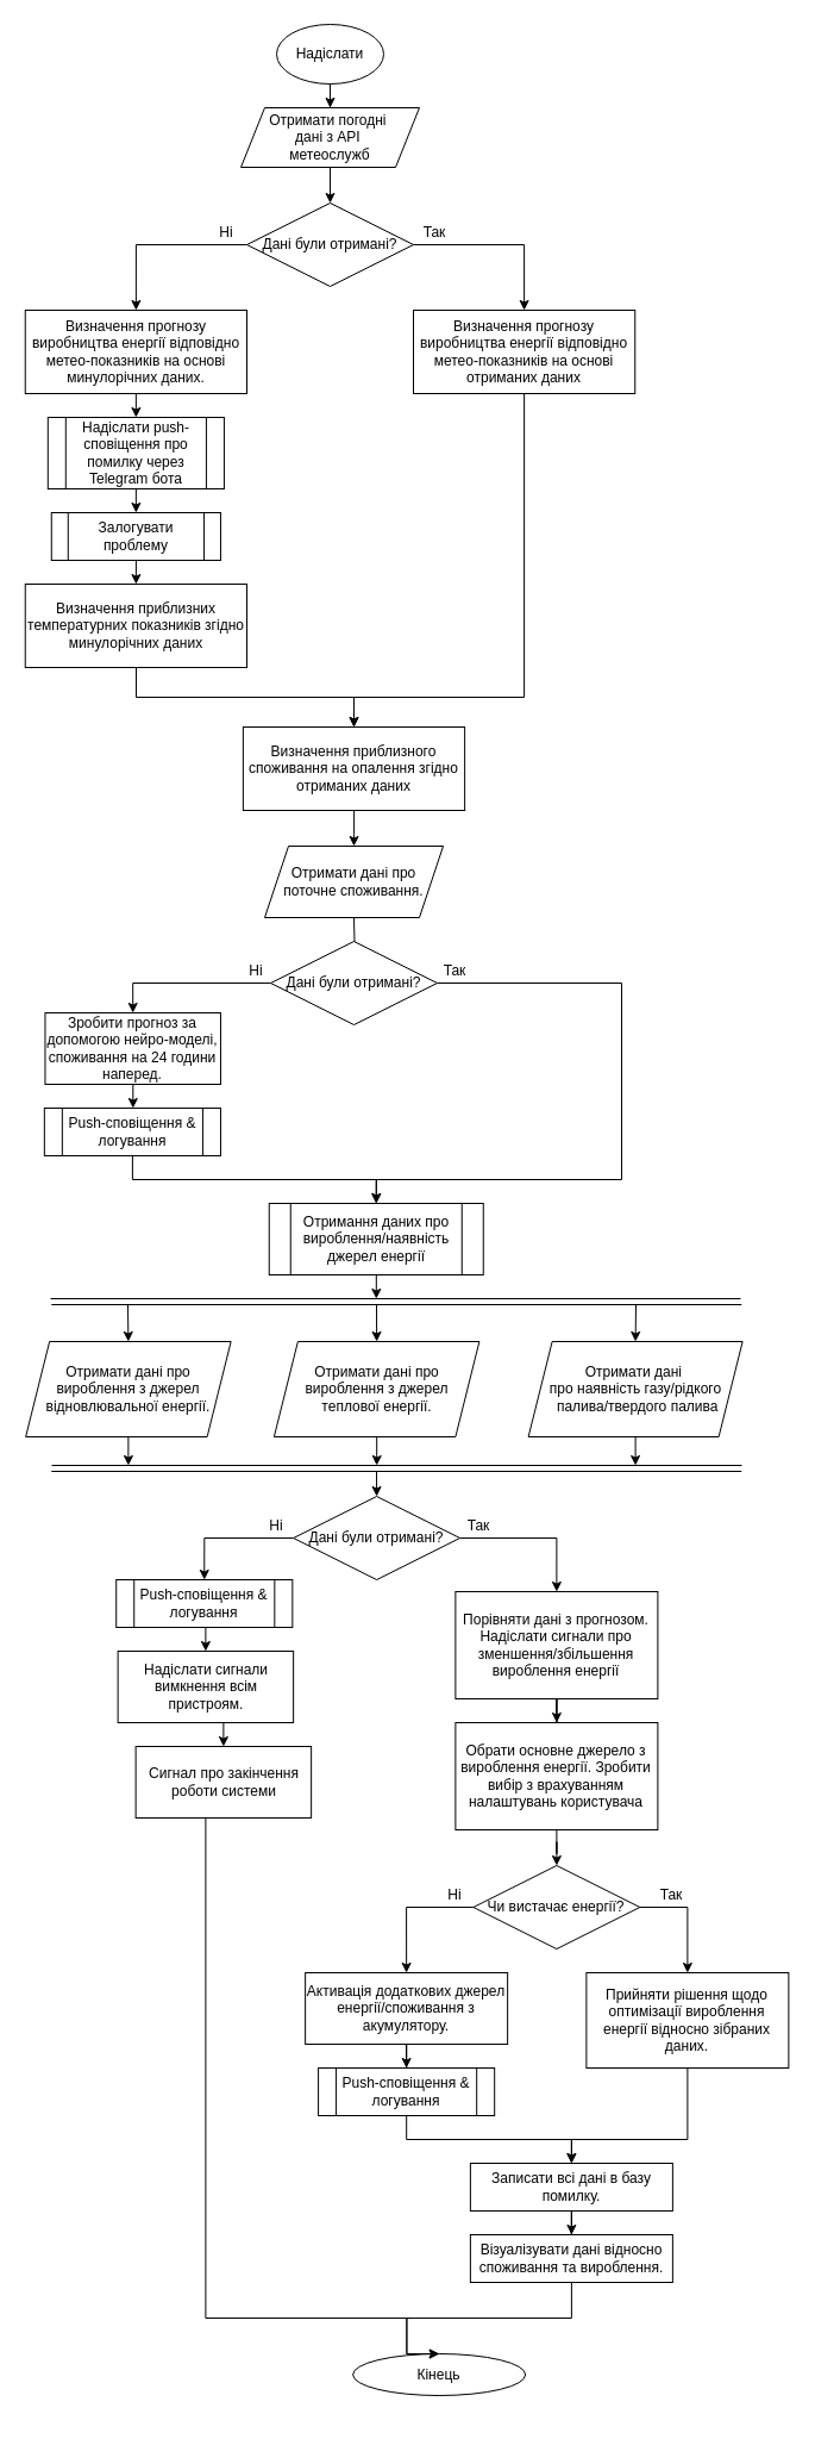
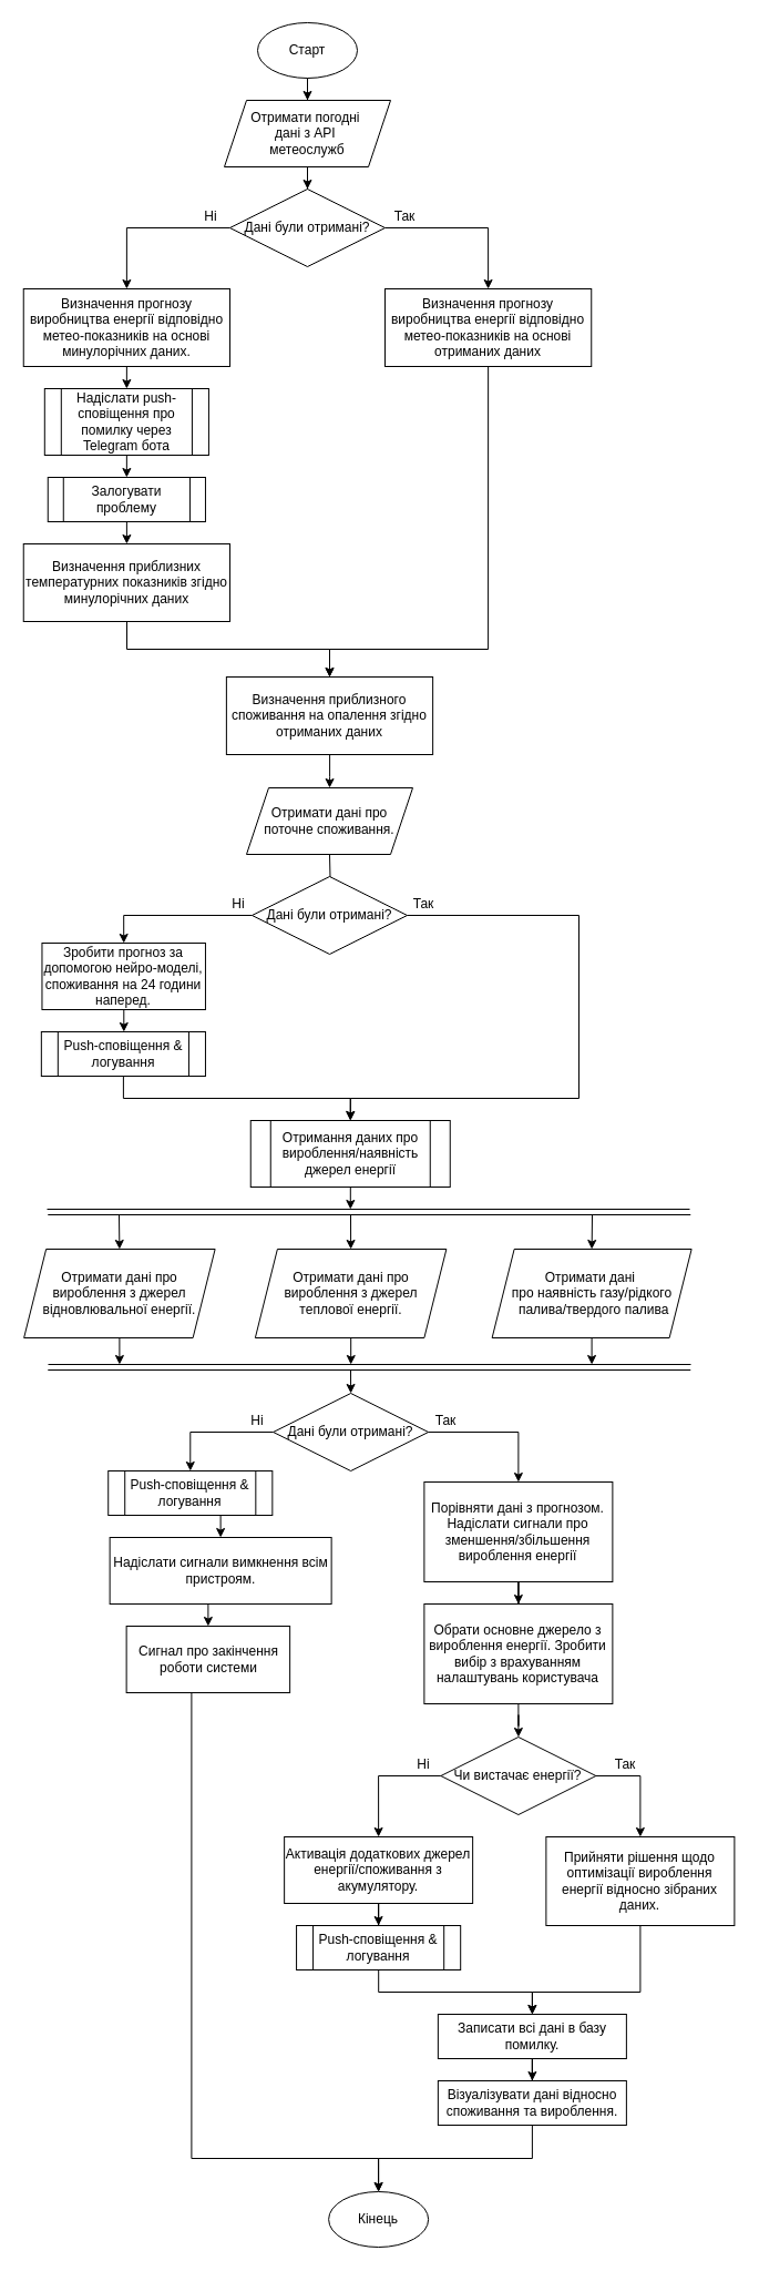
  <mxCell id="0" />
  <mxCell id="1" parent="0" />
  <mxCell id="2" style="edgeStyle=orthogonalEdgeStyle;rounded=0;orthogonalLoop=1;jettySize=auto;html=1;entryX=0.5;entryY=0;entryDx=0;entryDy=0;" parent="1" source="3" target="30" edge="1"><mxGeometry relative="1" as="geometry" /></mxCell>
- <mxCell id="3" value="Надіслати" style="ellipse;whiteSpace=wrap;html=1;" parent="1" vertex="1"><mxGeometry x="232" y="20" width="90" height="50" as="geometry" /></mxCell>
- <mxCell id="4" value="Кінець" style="ellipse;whiteSpace=wrap;html=1;" parent="1" vertex="1"><mxGeometry x="296.13" y="1976" width="145" height="35" as="geometry" /></mxCell>
+ <mxCell id="3" value="Старт" style="ellipse;whiteSpace=wrap;html=1;" parent="1" vertex="1"><mxGeometry x="232" y="20" width="90" height="50" as="geometry" /></mxCell>
+ <mxCell id="4" value="Кінець" style="ellipse;whiteSpace=wrap;html=1;" parent="1" vertex="1"><mxGeometry x="296.13" y="1976" width="90" height="50" as="geometry" /></mxCell>
  <mxCell id="5" style="edgeStyle=orthogonalEdgeStyle;rounded=0;orthogonalLoop=1;jettySize=auto;html=1;entryX=0.5;entryY=0;entryDx=0;entryDy=0;exitX=0;exitY=0.5;exitDx=0;exitDy=0;" parent="1" source="7" target="9" edge="1"><mxGeometry relative="1" as="geometry" /></mxCell>
  <mxCell id="6" style="edgeStyle=orthogonalEdgeStyle;rounded=0;orthogonalLoop=1;jettySize=auto;html=1;entryX=0.5;entryY=0;entryDx=0;entryDy=0;exitX=1;exitY=0.5;exitDx=0;exitDy=0;" parent="1" source="7" target="12" edge="1"><mxGeometry relative="1" as="geometry" /></mxCell>
  <mxCell id="7" value="Дані були отримані?" style="rhombus;whiteSpace=wrap;html=1;" parent="1" vertex="1"><mxGeometry x="207" y="170" width="140" height="70" as="geometry" /></mxCell>
  <mxCell id="8" style="edgeStyle=orthogonalEdgeStyle;rounded=0;orthogonalLoop=1;jettySize=auto;html=1;exitX=0.5;exitY=1;exitDx=0;exitDy=0;entryX=0.5;entryY=0;entryDx=0;entryDy=0;" parent="1" source="9" target="15" edge="1"><mxGeometry relative="1" as="geometry" /></mxCell>
  <mxCell id="9" value="Визначення прогнозу виробництва енергії відповідно метео-показників на основі минулорічних даних." style="rounded=0;whiteSpace=wrap;html=1;" parent="1" vertex="1"><mxGeometry x="20.75" y="260" width="186.25" height="70" as="geometry" /></mxCell>
  <mxCell id="10" value="Ні" style="text;html=1;align=center;verticalAlign=middle;whiteSpace=wrap;rounded=0;" parent="1" vertex="1"><mxGeometry x="159.5" y="180" width="60" height="30" as="geometry" /></mxCell>
  <mxCell id="11" style="edgeStyle=orthogonalEdgeStyle;rounded=0;orthogonalLoop=1;jettySize=auto;html=1;entryX=0.5;entryY=0;entryDx=0;entryDy=0;exitX=0.5;exitY=1;exitDx=0;exitDy=0;" parent="1" source="12" target="72" edge="1"><mxGeometry relative="1" as="geometry"><mxPoint x="440.139" y="335" as="sourcePoint" /><mxPoint x="297.005" y="615" as="targetPoint" /><Array as="points"><mxPoint x="440" y="585" /><mxPoint x="297" y="585" /></Array></mxGeometry></mxCell>
  <mxCell id="12" value="Визначення прогнозу виробництва енергії відповідно метео-показників на основі отриманих даних" style="rounded=0;whiteSpace=wrap;html=1;" parent="1" vertex="1"><mxGeometry x="347" y="260" width="186.25" height="70" as="geometry" /></mxCell>
  <mxCell id="13" value="Так" style="text;html=1;align=center;verticalAlign=middle;whiteSpace=wrap;rounded=0;" parent="1" vertex="1"><mxGeometry x="334.5" y="180" width="60" height="30" as="geometry" /></mxCell>
  <mxCell id="14" style="edgeStyle=orthogonalEdgeStyle;rounded=0;orthogonalLoop=1;jettySize=auto;html=1;exitX=0.5;exitY=1;exitDx=0;exitDy=0;entryX=0.5;entryY=0;entryDx=0;entryDy=0;" parent="1" source="15" target="17" edge="1"><mxGeometry relative="1" as="geometry" /></mxCell>
  <mxCell id="15" value="Надіслати push-сповіщення про помилку через Telegram бота" style="shape=process;whiteSpace=wrap;html=1;backgroundOutline=1;" parent="1" vertex="1"><mxGeometry x="39.81" y="350" width="148.12" height="60" as="geometry" /></mxCell>
  <mxCell id="16" style="edgeStyle=orthogonalEdgeStyle;rounded=0;orthogonalLoop=1;jettySize=auto;html=1;entryX=0.5;entryY=0;entryDx=0;entryDy=0;" parent="1" source="17" target="19" edge="1"><mxGeometry relative="1" as="geometry" /></mxCell>
  <mxCell id="17" value="Залогувати проблему" style="shape=process;whiteSpace=wrap;html=1;backgroundOutline=1;" parent="1" vertex="1"><mxGeometry x="42.77" y="430" width="142.19" height="40" as="geometry" /></mxCell>
  <mxCell id="18" style="edgeStyle=orthogonalEdgeStyle;rounded=0;orthogonalLoop=1;jettySize=auto;html=1;entryX=0.5;entryY=0;entryDx=0;entryDy=0;" parent="1" source="19" target="72" edge="1"><mxGeometry relative="1" as="geometry" /></mxCell>
  <mxCell id="19" value="Визначення приблизних температурних показників згідно минулорічних даних" style="rounded=0;whiteSpace=wrap;html=1;" parent="1" vertex="1"><mxGeometry x="20.75" y="490" width="186.25" height="70" as="geometry" /></mxCell>
  <mxCell id="20" style="edgeStyle=orthogonalEdgeStyle;rounded=0;orthogonalLoop=1;jettySize=auto;html=1;" parent="1" target="25" edge="1"><mxGeometry relative="1" as="geometry"><mxPoint x="297" y="770" as="sourcePoint" /></mxGeometry></mxCell>
  <mxCell id="21" style="edgeStyle=orthogonalEdgeStyle;rounded=0;orthogonalLoop=1;jettySize=auto;html=1;entryX=0.5;entryY=0;entryDx=0;entryDy=0;" parent="1" source="22" target="27" edge="1"><mxGeometry relative="1" as="geometry" /></mxCell>
  <mxCell id="22" value="Зробити прогноз за допомогою нейро-моделі, споживання на 24 години наперед." style="rounded=0;whiteSpace=wrap;html=1;" parent="1" vertex="1"><mxGeometry x="37.46" y="850" width="147.5" height="60" as="geometry" /></mxCell>
  <mxCell id="23" style="edgeStyle=orthogonalEdgeStyle;rounded=0;orthogonalLoop=1;jettySize=auto;html=1;entryX=0.5;entryY=0;entryDx=0;entryDy=0;" parent="1" source="25" target="22" edge="1"><mxGeometry relative="1" as="geometry" /></mxCell>
  <mxCell id="24" style="edgeStyle=orthogonalEdgeStyle;rounded=0;orthogonalLoop=1;jettySize=auto;html=1;entryX=0.5;entryY=0;entryDx=0;entryDy=0;exitX=1;exitY=0.5;exitDx=0;exitDy=0;" parent="1" source="25" target="39" edge="1"><mxGeometry relative="1" as="geometry"><Array as="points"><mxPoint x="522" y="825" /><mxPoint x="522" y="990" /><mxPoint x="316" y="990" /></Array></mxGeometry></mxCell>
  <mxCell id="25" value="Дані були отримані?" style="rhombus;whiteSpace=wrap;html=1;" parent="1" vertex="1"><mxGeometry x="227" y="790" width="140" height="70" as="geometry" /></mxCell>
  <mxCell id="26" style="edgeStyle=orthogonalEdgeStyle;rounded=0;orthogonalLoop=1;jettySize=auto;html=1;entryX=0.5;entryY=0;entryDx=0;entryDy=0;exitX=0.5;exitY=1;exitDx=0;exitDy=0;" parent="1" source="27" target="39" edge="1"><mxGeometry relative="1" as="geometry" /></mxCell>
  <mxCell id="27" value="Push-сповіщення &amp;amp; логування" style="shape=process;whiteSpace=wrap;html=1;backgroundOutline=1;" parent="1" vertex="1"><mxGeometry x="36.84" y="930" width="148.12" height="40" as="geometry" /></mxCell>
  <mxCell id="28" value="Ні" style="text;html=1;align=center;verticalAlign=middle;whiteSpace=wrap;rounded=0;" parent="1" vertex="1"><mxGeometry x="184.96" y="800" width="60" height="30" as="geometry" /></mxCell>
  <mxCell id="29" style="edgeStyle=orthogonalEdgeStyle;rounded=0;orthogonalLoop=1;jettySize=auto;html=1;" parent="1" source="30" target="7" edge="1"><mxGeometry relative="1" as="geometry" /></mxCell>
- <mxCell id="30" value="Отримати погодні&amp;nbsp;&lt;div&gt;дані з API&amp;nbsp;&lt;/div&gt;&lt;div&gt;метеослужб&lt;/div&gt;" style="shape=parallelogram;perimeter=parallelogramPerimeter;whiteSpace=wrap;html=1;fixedSize=1;" parent="1" vertex="1"><mxGeometry x="202" y="90" width="150" height="50" as="geometry" /></mxCell>
+ <mxCell id="30" value="Отримати погодні&amp;nbsp;&lt;div&gt;дані з API&amp;nbsp;&lt;/div&gt;&lt;div&gt;метеослужб&lt;/div&gt;" style="shape=parallelogram;perimeter=parallelogramPerimeter;whiteSpace=wrap;html=1;fixedSize=1;" parent="1" vertex="1"><mxGeometry x="202" y="90" width="150" height="60" as="geometry" /></mxCell>
  <mxCell id="31" value="Отримати дані про поточне споживання." style="shape=parallelogram;perimeter=parallelogramPerimeter;whiteSpace=wrap;html=1;fixedSize=1;" parent="1" vertex="1"><mxGeometry x="222" y="710" width="150" height="60" as="geometry" /></mxCell>
  <mxCell id="32" style="edgeStyle=orthogonalEdgeStyle;rounded=0;orthogonalLoop=1;jettySize=auto;html=1;" edge="1" parent="1" source="33"><mxGeometry relative="1" as="geometry"><mxPoint x="107.38" y="1230" as="targetPoint" /></mxGeometry></mxCell>
  <mxCell id="33" value="Отримати дані про вироблення з джерел відновлювальної енергії." style="shape=parallelogram;perimeter=parallelogramPerimeter;whiteSpace=wrap;html=1;fixedSize=1;" parent="1" vertex="1"><mxGeometry x="21.13" y="1126" width="172.5" height="80" as="geometry" /></mxCell>
  <mxCell id="34" style="edgeStyle=orthogonalEdgeStyle;rounded=0;orthogonalLoop=1;jettySize=auto;html=1;" edge="1" parent="1" source="35"><mxGeometry relative="1" as="geometry"><mxPoint x="316.13" y="1230" as="targetPoint" /></mxGeometry></mxCell>
  <mxCell id="35" value="Отримати дані про вироблення з джерел теплової енергії." style="shape=parallelogram;perimeter=parallelogramPerimeter;whiteSpace=wrap;html=1;fixedSize=1;" parent="1" vertex="1"><mxGeometry x="229.88" y="1126" width="172.5" height="80" as="geometry" /></mxCell>
  <mxCell id="36" style="edgeStyle=orthogonalEdgeStyle;rounded=0;orthogonalLoop=1;jettySize=auto;html=1;" edge="1" parent="1" source="37"><mxGeometry relative="1" as="geometry"><mxPoint x="533.63" y="1230" as="targetPoint" /></mxGeometry></mxCell>
  <mxCell id="37" value="Отримати дані&amp;nbsp;&lt;div&gt;про наявність газу/рідкого&lt;div&gt;&amp;nbsp;палива/твердого палива&lt;/div&gt;&lt;/div&gt;" style="shape=parallelogram;perimeter=parallelogramPerimeter;whiteSpace=wrap;html=1;fixedSize=1;" parent="1" vertex="1"><mxGeometry x="443.63" y="1126" width="180" height="80" as="geometry" /></mxCell>
  <mxCell id="38" style="edgeStyle=orthogonalEdgeStyle;rounded=0;orthogonalLoop=1;jettySize=auto;html=1;" edge="1" parent="1" source="39"><mxGeometry relative="1" as="geometry"><mxPoint x="315.75" y="1090" as="targetPoint" /></mxGeometry></mxCell>
  <mxCell id="39" value="Отримання даних про вироблення/наявність джерел енергії" style="shape=process;whiteSpace=wrap;html=1;backgroundOutline=1;" parent="1" vertex="1"><mxGeometry x="225.75" y="1010" width="180" height="60" as="geometry" /></mxCell>
  <mxCell id="40" value="Так" style="text;html=1;align=center;verticalAlign=middle;whiteSpace=wrap;rounded=0;" parent="1" vertex="1"><mxGeometry x="352" y="800" width="60" height="30" as="geometry" /></mxCell>
  <mxCell id="41" style="edgeStyle=orthogonalEdgeStyle;rounded=0;orthogonalLoop=1;jettySize=auto;html=1;exitX=0;exitY=0.5;exitDx=0;exitDy=0;entryX=0.5;entryY=0;entryDx=0;entryDy=0;" parent="1" source="43" target="47" edge="1"><mxGeometry relative="1" as="geometry" /></mxCell>
  <mxCell id="42" style="edgeStyle=orthogonalEdgeStyle;rounded=0;orthogonalLoop=1;jettySize=auto;html=1;entryX=0.5;entryY=0;entryDx=0;entryDy=0;exitX=1;exitY=0.5;exitDx=0;exitDy=0;" parent="1" source="43" target="52" edge="1"><mxGeometry relative="1" as="geometry" /></mxCell>
  <mxCell id="43" value="Дані були отримані?" style="rhombus;whiteSpace=wrap;html=1;" parent="1" vertex="1"><mxGeometry x="246.13" y="1256" width="140" height="70" as="geometry" /></mxCell>
  <mxCell id="44" style="edgeStyle=orthogonalEdgeStyle;rounded=0;orthogonalLoop=1;jettySize=auto;html=1;exitX=0.5;exitY=1;exitDx=0;exitDy=0;entryX=0.5;entryY=0;entryDx=0;entryDy=0;" parent="1" source="45" target="49" edge="1"><mxGeometry relative="1" as="geometry" /></mxCell>
- <mxCell id="45" value="Надіслати сигнали вимкнення всім пристроям." style="rounded=0;whiteSpace=wrap;html=1;" parent="1" vertex="1"><mxGeometry x="98.63" y="1386" width="147.5" height="60" as="geometry" /></mxCell>
+ <mxCell id="45" value="Надіслати сигнали вимкнення всім пристроям." style="rounded=0;whiteSpace=wrap;html=1;" parent="1" vertex="1"><mxGeometry x="98.63" y="1386" width="200" height="60" as="geometry" /></mxCell>
  <mxCell id="46" style="edgeStyle=orthogonalEdgeStyle;rounded=0;orthogonalLoop=1;jettySize=auto;html=1;exitX=0.5;exitY=1;exitDx=0;exitDy=0;entryX=0.5;entryY=0;entryDx=0;entryDy=0;" parent="1" source="47" target="45" edge="1"><mxGeometry relative="1" as="geometry" /></mxCell>
  <mxCell id="47" value="Push-сповіщення &amp;amp; логування" style="shape=process;whiteSpace=wrap;html=1;backgroundOutline=1;" parent="1" vertex="1"><mxGeometry x="97.22" y="1326" width="148.12" height="40" as="geometry" /></mxCell>
  <mxCell id="48" style="edgeStyle=orthogonalEdgeStyle;rounded=0;orthogonalLoop=1;jettySize=auto;html=1;entryX=0.5;entryY=0;entryDx=0;entryDy=0;" parent="1" source="49" target="4" edge="1"><mxGeometry relative="1" as="geometry"><Array as="points"><mxPoint x="172.38" y="1946" /><mxPoint x="341.38" y="1946" /></Array></mxGeometry></mxCell>
  <mxCell id="49" value="Сигнал про закінчення роботи системи" style="rounded=0;whiteSpace=wrap;html=1;" parent="1" vertex="1"><mxGeometry x="113.63" y="1466" width="147.5" height="60" as="geometry" /></mxCell>
  <mxCell id="50" value="Ні" style="text;html=1;align=center;verticalAlign=middle;whiteSpace=wrap;rounded=0;" parent="1" vertex="1"><mxGeometry x="202.38" y="1266" width="60" height="30" as="geometry" /></mxCell>
  <mxCell id="51" style="edgeStyle=orthogonalEdgeStyle;rounded=0;orthogonalLoop=1;jettySize=auto;html=1;entryX=0.5;entryY=0;entryDx=0;entryDy=0;" parent="1" source="52" target="55" edge="1"><mxGeometry relative="1" as="geometry" /></mxCell>
  <mxCell id="52" value="Порівняти дані з прогнозом. Надіслати сигнали про зменшення/збільшення вироблення енергії" style="rounded=0;whiteSpace=wrap;html=1;" parent="1" vertex="1"><mxGeometry x="382.38" y="1336" width="170" height="90" as="geometry" /></mxCell>
  <mxCell id="53" value="Так" style="text;html=1;align=center;verticalAlign=middle;whiteSpace=wrap;rounded=0;" parent="1" vertex="1"><mxGeometry x="372.38" y="1266" width="60" height="30" as="geometry" /></mxCell>
  <mxCell id="54" style="edgeStyle=orthogonalEdgeStyle;rounded=0;orthogonalLoop=1;jettySize=auto;html=1;" parent="1" source="55" target="58" edge="1"><mxGeometry relative="1" as="geometry" /></mxCell>
  <mxCell id="55" value="Обрати основне джерело з вироблення енергії. Зробити вибір з врахуванням налаштувань користувача" style="rounded=0;whiteSpace=wrap;html=1;" parent="1" vertex="1"><mxGeometry x="382.38" y="1446" width="170" height="90" as="geometry" /></mxCell>
  <mxCell id="56" style="edgeStyle=orthogonalEdgeStyle;rounded=0;orthogonalLoop=1;jettySize=auto;html=1;exitX=0;exitY=0.5;exitDx=0;exitDy=0;entryX=0.5;entryY=0;entryDx=0;entryDy=0;" parent="1" source="58" target="60" edge="1"><mxGeometry relative="1" as="geometry" /></mxCell>
  <mxCell id="57" style="edgeStyle=orthogonalEdgeStyle;rounded=0;orthogonalLoop=1;jettySize=auto;html=1;entryX=0.5;entryY=0;entryDx=0;entryDy=0;exitX=1;exitY=0.5;exitDx=0;exitDy=0;" parent="1" source="58" target="70" edge="1"><mxGeometry relative="1" as="geometry" /></mxCell>
  <mxCell id="58" value="Чи вистачає енергії?" style="rhombus;whiteSpace=wrap;html=1;" parent="1" vertex="1"><mxGeometry x="397.38" y="1566" width="140" height="70" as="geometry" /></mxCell>
  <mxCell id="59" style="edgeStyle=orthogonalEdgeStyle;rounded=0;orthogonalLoop=1;jettySize=auto;html=1;entryX=0.5;entryY=0;entryDx=0;entryDy=0;" parent="1" source="60" target="63" edge="1"><mxGeometry relative="1" as="geometry" /></mxCell>
  <mxCell id="60" value="Активація додаткових джерел енергії/споживання з акумулятору." style="rounded=0;whiteSpace=wrap;html=1;" parent="1" vertex="1"><mxGeometry x="256.13" y="1656" width="170" height="60" as="geometry" /></mxCell>
  <mxCell id="61" value="Ні" style="text;html=1;align=center;verticalAlign=middle;whiteSpace=wrap;rounded=0;" parent="1" vertex="1"><mxGeometry x="352.38" y="1576" width="60" height="30" as="geometry" /></mxCell>
  <mxCell id="62" style="edgeStyle=orthogonalEdgeStyle;rounded=0;orthogonalLoop=1;jettySize=auto;html=1;entryX=0.5;entryY=0;entryDx=0;entryDy=0;" parent="1" source="63" target="65" edge="1"><mxGeometry relative="1" as="geometry" /></mxCell>
  <mxCell id="63" value="Push-сповіщення &amp;amp; логування" style="shape=process;whiteSpace=wrap;html=1;backgroundOutline=1;" parent="1" vertex="1"><mxGeometry x="267.07" y="1736" width="148.12" height="40" as="geometry" /></mxCell>
  <mxCell id="64" style="edgeStyle=orthogonalEdgeStyle;rounded=0;orthogonalLoop=1;jettySize=auto;html=1;entryX=0.5;entryY=0;entryDx=0;entryDy=0;entryPerimeter=0;" parent="1" source="65" target="68" edge="1"><mxGeometry relative="1" as="geometry" /></mxCell>
  <mxCell id="65" value="Записати всі дані в базу помилку." style="rounded=0;whiteSpace=wrap;html=1;" parent="1" vertex="1"><mxGeometry x="394.88" y="1816" width="170" height="40" as="geometry" /></mxCell>
  <mxCell id="66" value="Так" style="text;html=1;align=center;verticalAlign=middle;whiteSpace=wrap;rounded=0;" parent="1" vertex="1"><mxGeometry x="533.63" y="1576" width="60" height="30" as="geometry" /></mxCell>
  <mxCell id="67" style="edgeStyle=orthogonalEdgeStyle;rounded=0;orthogonalLoop=1;jettySize=auto;html=1;entryX=0.5;entryY=0;entryDx=0;entryDy=0;" parent="1" source="68" target="4" edge="1"><mxGeometry relative="1" as="geometry"><Array as="points"><mxPoint x="480.38" y="1946" /><mxPoint x="341.38" y="1946" /></Array></mxGeometry></mxCell>
  <mxCell id="68" value="Візуалізувати дані відносно споживання та вироблення." style="rounded=0;whiteSpace=wrap;html=1;" parent="1" vertex="1"><mxGeometry x="394.88" y="1876" width="170" height="40" as="geometry" /></mxCell>
  <mxCell id="69" style="edgeStyle=orthogonalEdgeStyle;rounded=0;orthogonalLoop=1;jettySize=auto;html=1;entryX=0.5;entryY=0;entryDx=0;entryDy=0;" parent="1" source="70" target="65" edge="1"><mxGeometry relative="1" as="geometry"><Array as="points"><mxPoint x="577.38" y="1796" /><mxPoint x="480.38" y="1796" /></Array></mxGeometry></mxCell>
  <mxCell id="70" value="Прийняти рішення щодо оптимізації вироблення енергії відносно зібраних даних." style="rounded=0;whiteSpace=wrap;html=1;" parent="1" vertex="1"><mxGeometry x="492.38" y="1656" width="170" height="80" as="geometry" /></mxCell>
  <mxCell id="71" style="edgeStyle=orthogonalEdgeStyle;rounded=0;orthogonalLoop=1;jettySize=auto;html=1;entryX=0.5;entryY=0;entryDx=0;entryDy=0;" parent="1" source="72" target="31" edge="1"><mxGeometry relative="1" as="geometry" /></mxCell>
  <mxCell id="72" value="Визначення приблизного споживання на опалення згідно отриманих даних" style="rounded=0;whiteSpace=wrap;html=1;" parent="1" vertex="1"><mxGeometry x="203.88" y="610" width="186.25" height="70" as="geometry" /></mxCell>
  <mxCell id="73" value="" style="endArrow=none;html=1;rounded=0;" edge="1" parent="1"><mxGeometry width="50" height="50" relative="1" as="geometry"><mxPoint x="42" y="1090" as="sourcePoint" /><mxPoint x="622" y="1090" as="targetPoint" /></mxGeometry></mxCell>
  <mxCell id="74" value="" style="endArrow=none;html=1;rounded=0;" edge="1" parent="1"><mxGeometry width="50" height="50" relative="1" as="geometry"><mxPoint x="42.77" y="1095" as="sourcePoint" /><mxPoint x="622.77" y="1095" as="targetPoint" /></mxGeometry></mxCell>
  <mxCell id="75" value="" style="endArrow=none;html=1;rounded=0;" edge="1" parent="1"><mxGeometry width="50" height="50" relative="1" as="geometry"><mxPoint x="43" y="1230" as="sourcePoint" /><mxPoint x="623" y="1230" as="targetPoint" /></mxGeometry></mxCell>
  <mxCell id="76" value="" style="endArrow=none;html=1;rounded=0;" edge="1" parent="1"><mxGeometry width="50" height="50" relative="1" as="geometry"><mxPoint x="42.77" y="1235" as="sourcePoint" /><mxPoint x="622.77" y="1235" as="targetPoint" /></mxGeometry></mxCell>
  <mxCell id="77" value="" style="endArrow=classic;html=1;rounded=0;entryX=0.5;entryY=0;entryDx=0;entryDy=0;" edge="1" parent="1" target="35"><mxGeometry width="50" height="50" relative="1" as="geometry"><mxPoint x="316" y="1095" as="sourcePoint" /><mxPoint x="316.13" y="1121" as="targetPoint" /></mxGeometry></mxCell>
  <mxCell id="78" value="" style="endArrow=classic;html=1;rounded=0;entryX=0.5;entryY=0;entryDx=0;entryDy=0;" edge="1" parent="1" target="33"><mxGeometry width="50" height="50" relative="1" as="geometry"><mxPoint x="107" y="1095" as="sourcePoint" /><mxPoint x="107.38" y="1121" as="targetPoint" /></mxGeometry></mxCell>
  <mxCell id="79" value="" style="endArrow=classic;html=1;rounded=0;entryX=0.5;entryY=0;entryDx=0;entryDy=0;" edge="1" parent="1" target="37"><mxGeometry width="50" height="50" relative="1" as="geometry"><mxPoint x="534" y="1095" as="sourcePoint" /><mxPoint x="522" y="1126" as="targetPoint" /></mxGeometry></mxCell>
  <mxCell id="80" value="" style="endArrow=classic;html=1;rounded=0;entryX=0.5;entryY=0;entryDx=0;entryDy=0;" edge="1" parent="1" target="43"><mxGeometry width="50" height="50" relative="1" as="geometry"><mxPoint x="316" y="1235" as="sourcePoint" /><mxPoint x="316.13" y="1251" as="targetPoint" /></mxGeometry></mxCell>
